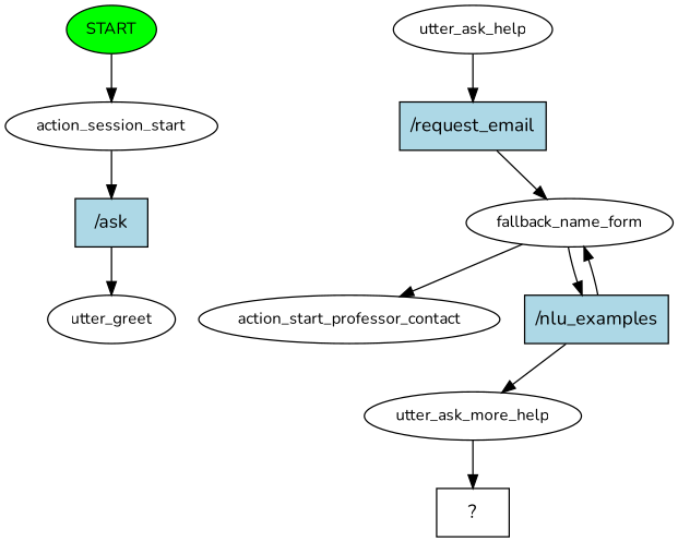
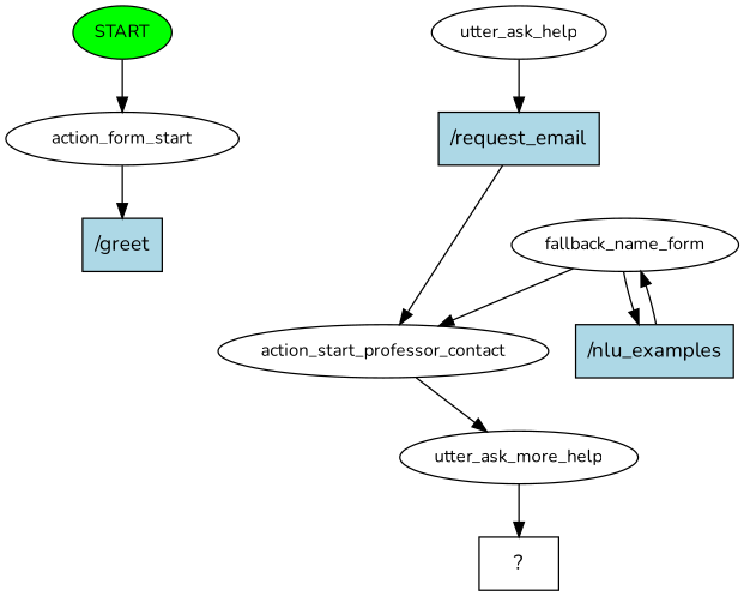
  digraph {
    fontname=Nunito
    node [fontname=Nunito fontsize=12]
    edge [fontname=Nunito]
    n1 [fillcolor=green label=START style=filled]
-   n2 [label=action_session_start]
-   n3 [fillcolor=lightblue label="/ask" shape=rect style=filled fontsize=""]
-   n4 [label=utter_greet]
+   n2 [label=action_form_start]
+   n3 [fillcolor=lightblue label="/greet" shape=rect style=filled fontsize=""]
    n5 [label=utter_ask_help]
    n6 [fillcolor=lightblue label="/request_email" shape=rect style=filled fontsize=""]
    n7 [label=fallback_name_form]
    n8 [label=action_start_professor_contact]
    n9 [fillcolor=lightblue label="/nlu_examples" shape=rect style=filled fontsize=""]
    n10 [label=utter_ask_more_help]
    n11 [label="  ?  " shape=rect fontsize=""]
    n1 -> n2
    n2 -> n3
-   n3 -> n4
    n5 -> n6
-   n6 -> n7
+   n6 -> n8
    n7 -> n8
    n7 -> n9
-   n9 -> n10
+   n8 -> n10
    n9 -> n7
    n10 -> n11
  }
